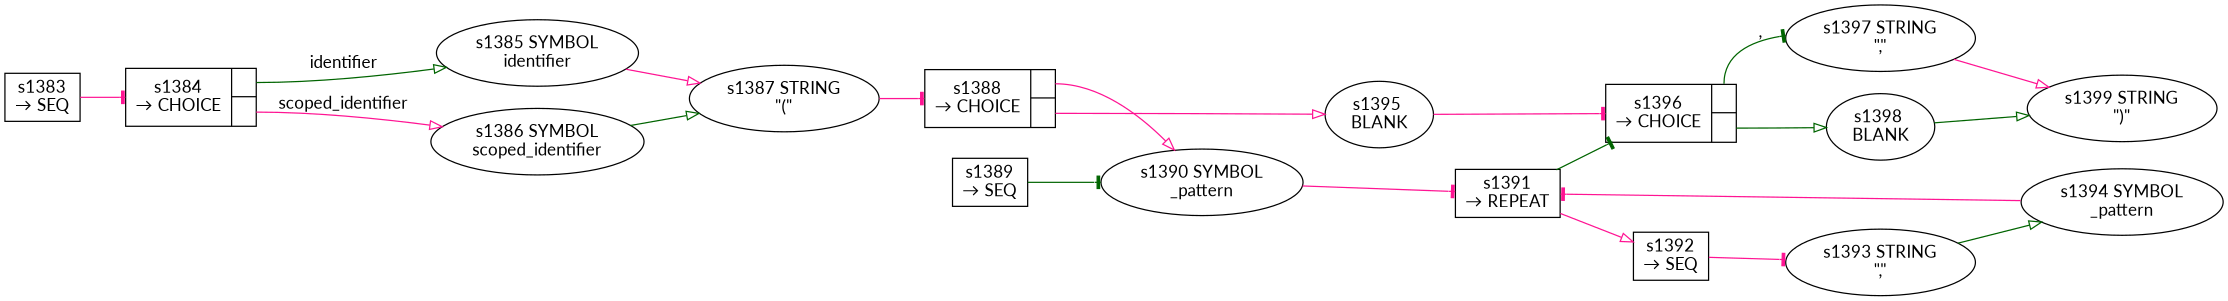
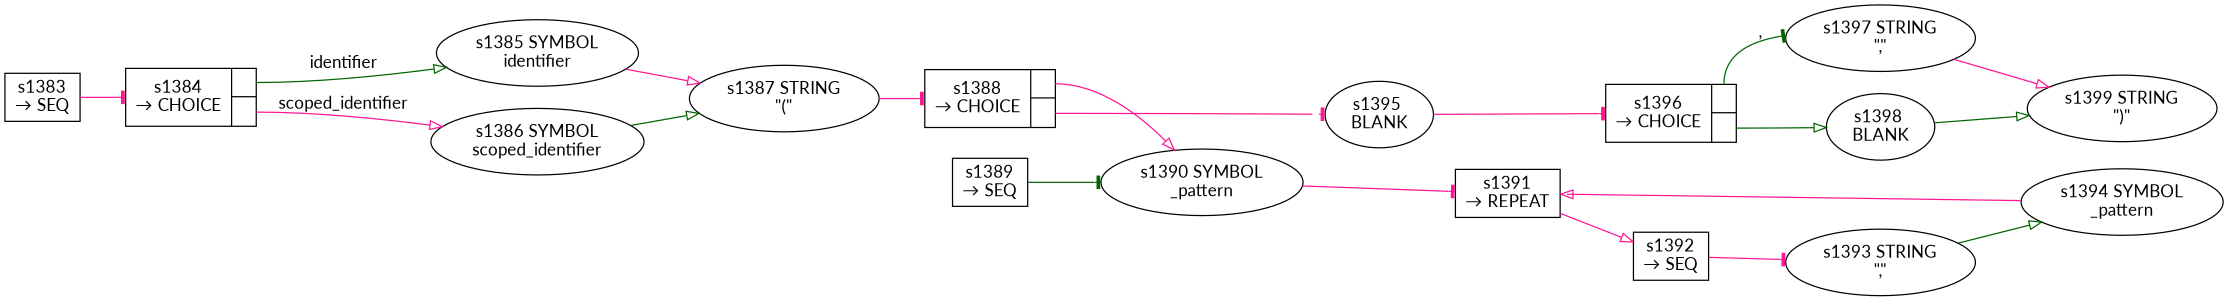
  digraph {
    fontname=Lato
    rankdir=LR
    node [fontname=Lato]
    edge [arrowhead=onormal color=deeppink fontname=Lato]
    n1 [fixedsize=false label="s1383\n&rarr; SEQ" peripheries=1 shape=record]
    n2 [fixedsize=false label="{s1384\n&rarr; CHOICE|{<p0>|<p1>}}" peripheries=1 shape=record]
    n3 [label="s1385 SYMBOL\nidentifier"]
    n4 [label="s1386 SYMBOL\nscoped_identifier"]
    n5 [label="s1387 STRING\n\"(\""]
    n6 [fixedsize=false label="{s1388\n&rarr; CHOICE|{<p0>|<p1>}}" peripheries=1 shape=record]
    n7 [label="s1395 \nBLANK"]
    n8 [label="s1390 SYMBOL\n_pattern"]
    n9 [fixedsize=false label="s1389\n&rarr; SEQ" peripheries=1 shape=record]
    n10 [fixedsize=false label="{s1396\n&rarr; CHOICE|{<p0>|<p1>}}" peripheries=1 shape=record]
    n11 [fixedsize=false label="s1391\n&rarr; REPEAT" peripheries=1 shape=record]
    n12 [fixedsize=false label="s1392\n&rarr; SEQ" peripheries=1 shape=record]
    n13 [label="s1393 STRING\n\",\""]
    n14 [label="s1397 STRING\n\",\""]
    n15 [label="s1398 \nBLANK"]
    n16 [label="s1394 SYMBOL\n_pattern"]
    n17 [label="s1399 STRING\n\")\""]
    n1 -> n2 [arrowhead=tee]
    n2 -> n3 [color=darkgreen label=identifier tailport=p0]
    n2 -> n4 [label=scoped_identifier tailport=p1]
    n3 -> n5
    n4 -> n5 [color=darkgreen]
    n5 -> n6 [arrowhead=tee]
-   n6 -> n7 [tailport=p1]
+   n6 -> n7 [arrowhead=tee tailport=p1]
    n6 -> n8 [tailport=p0]
    n7 -> n10 [arrowhead=tee]
    n8 -> n11 [arrowhead=tee]
    n9 -> n8 [arrowhead=tee color=darkgreen]
    n10 -> n14 [arrowhead=tee color=darkgreen label="," tailport=p0]
    n10 -> n15 [color=darkgreen tailport=p1]
-   n11 -> n10 [arrowhead=tee color=darkgreen]
    n11 -> n12
    n12 -> n13 [arrowhead=tee]
    n13 -> n16 [color=darkgreen]
    n14 -> n17
    n15 -> n17 [color=darkgreen]
-   n16 -> n11 [arrowhead=tee]
+   n16 -> n11
  }
